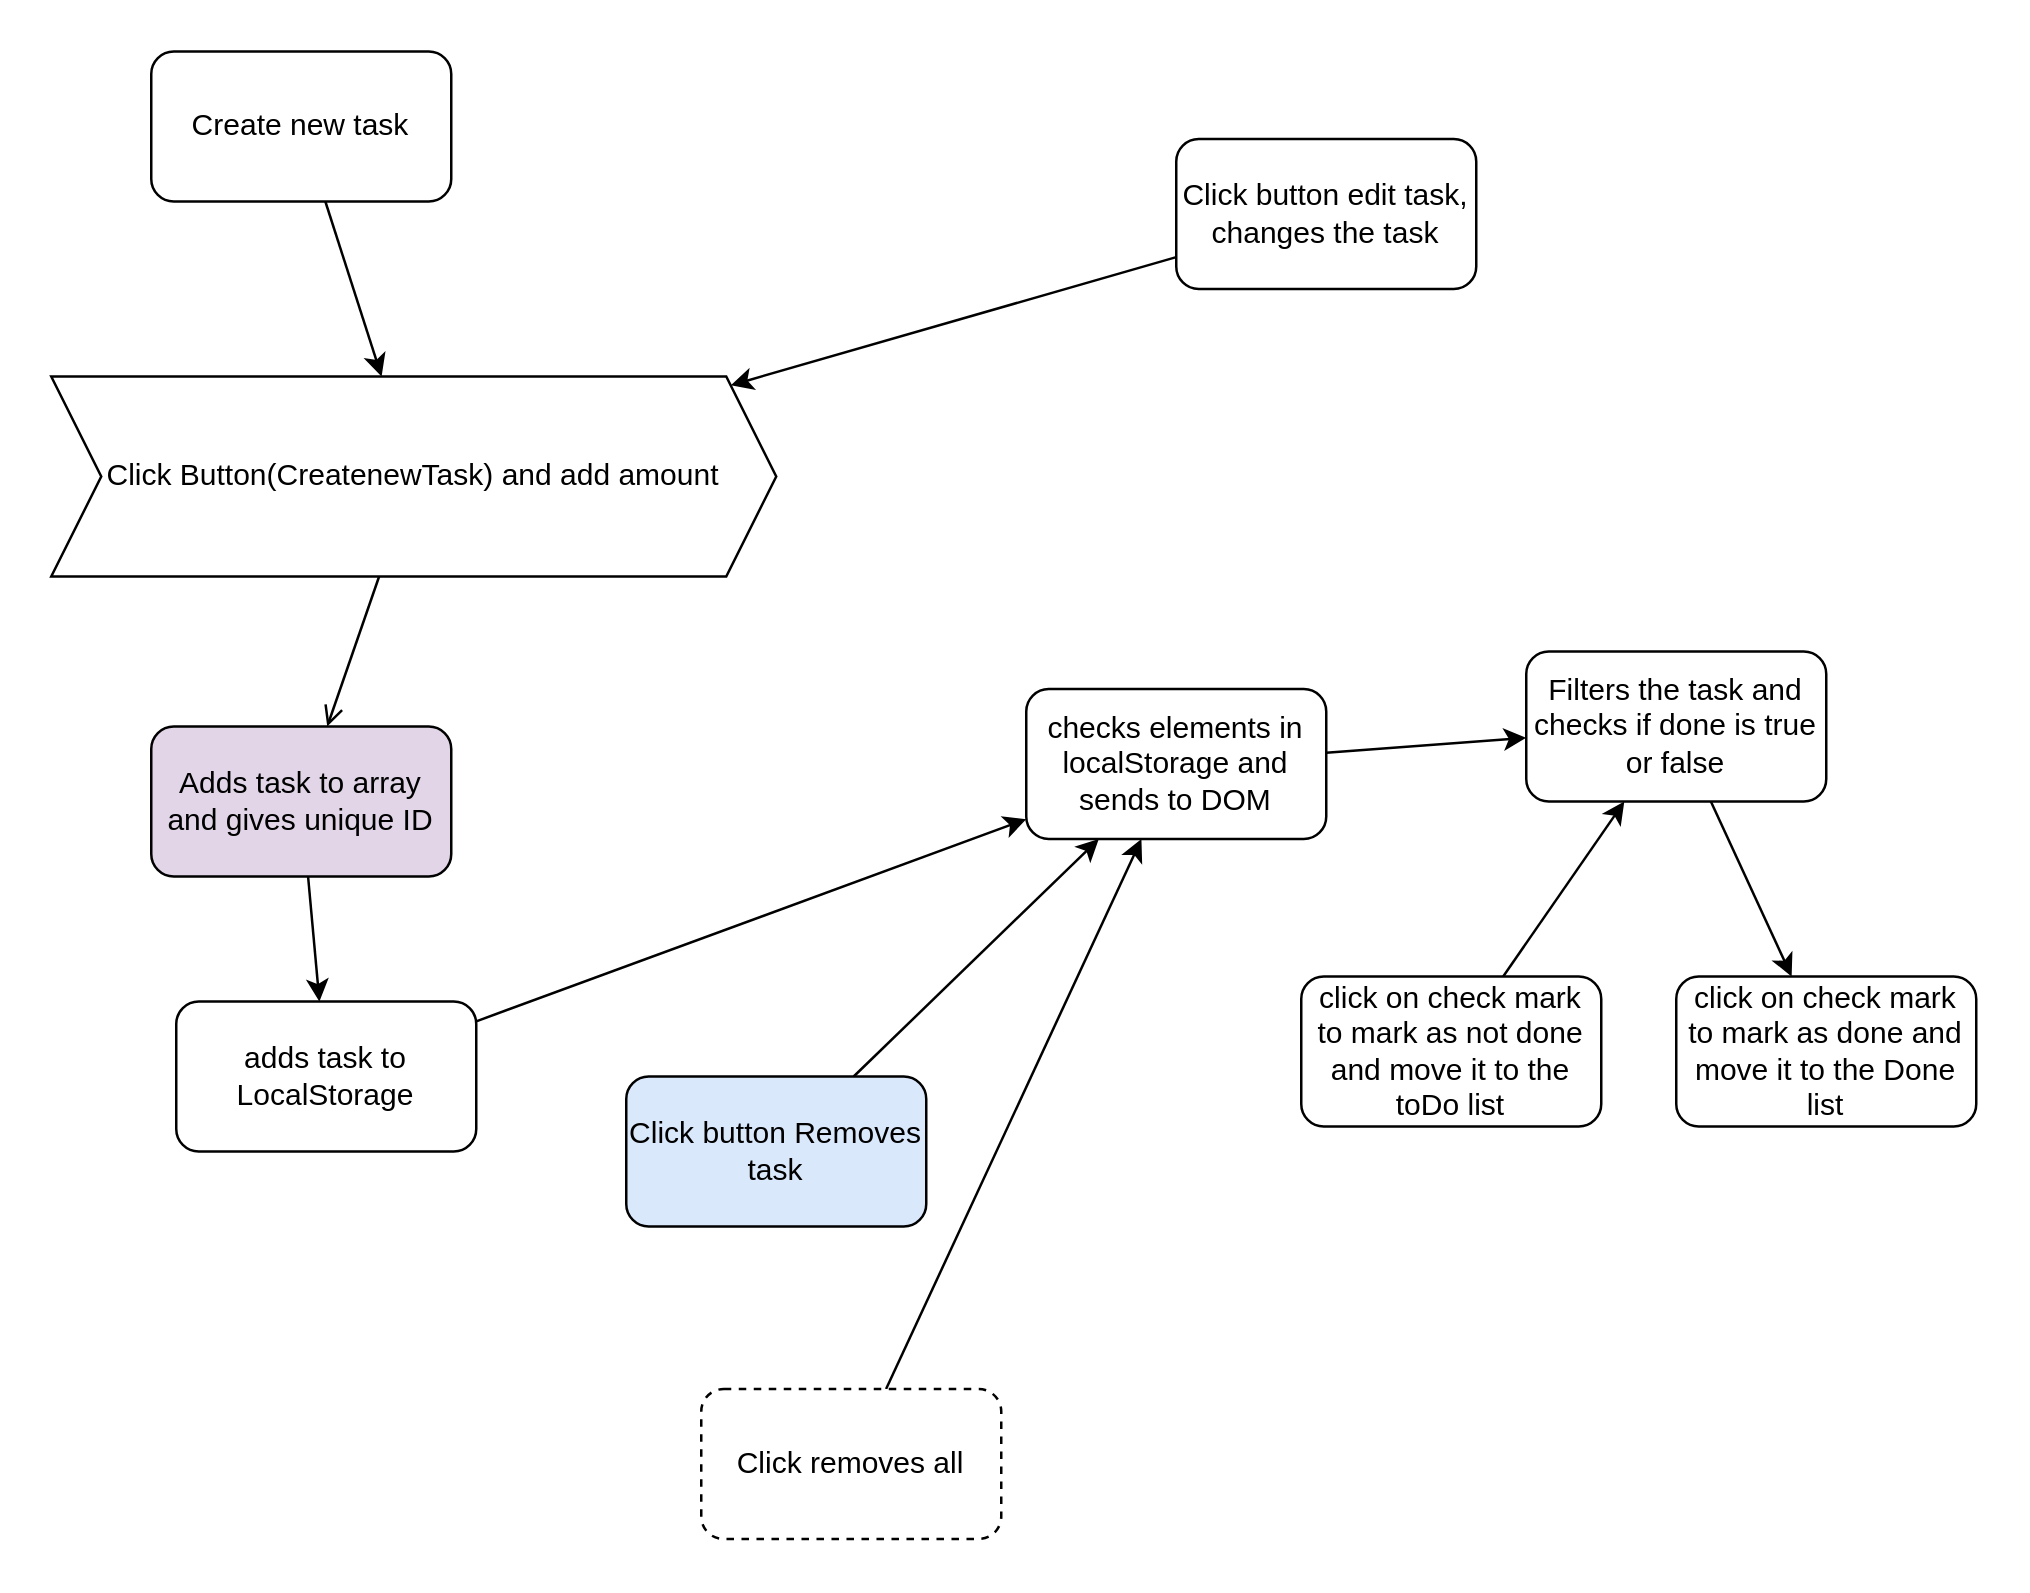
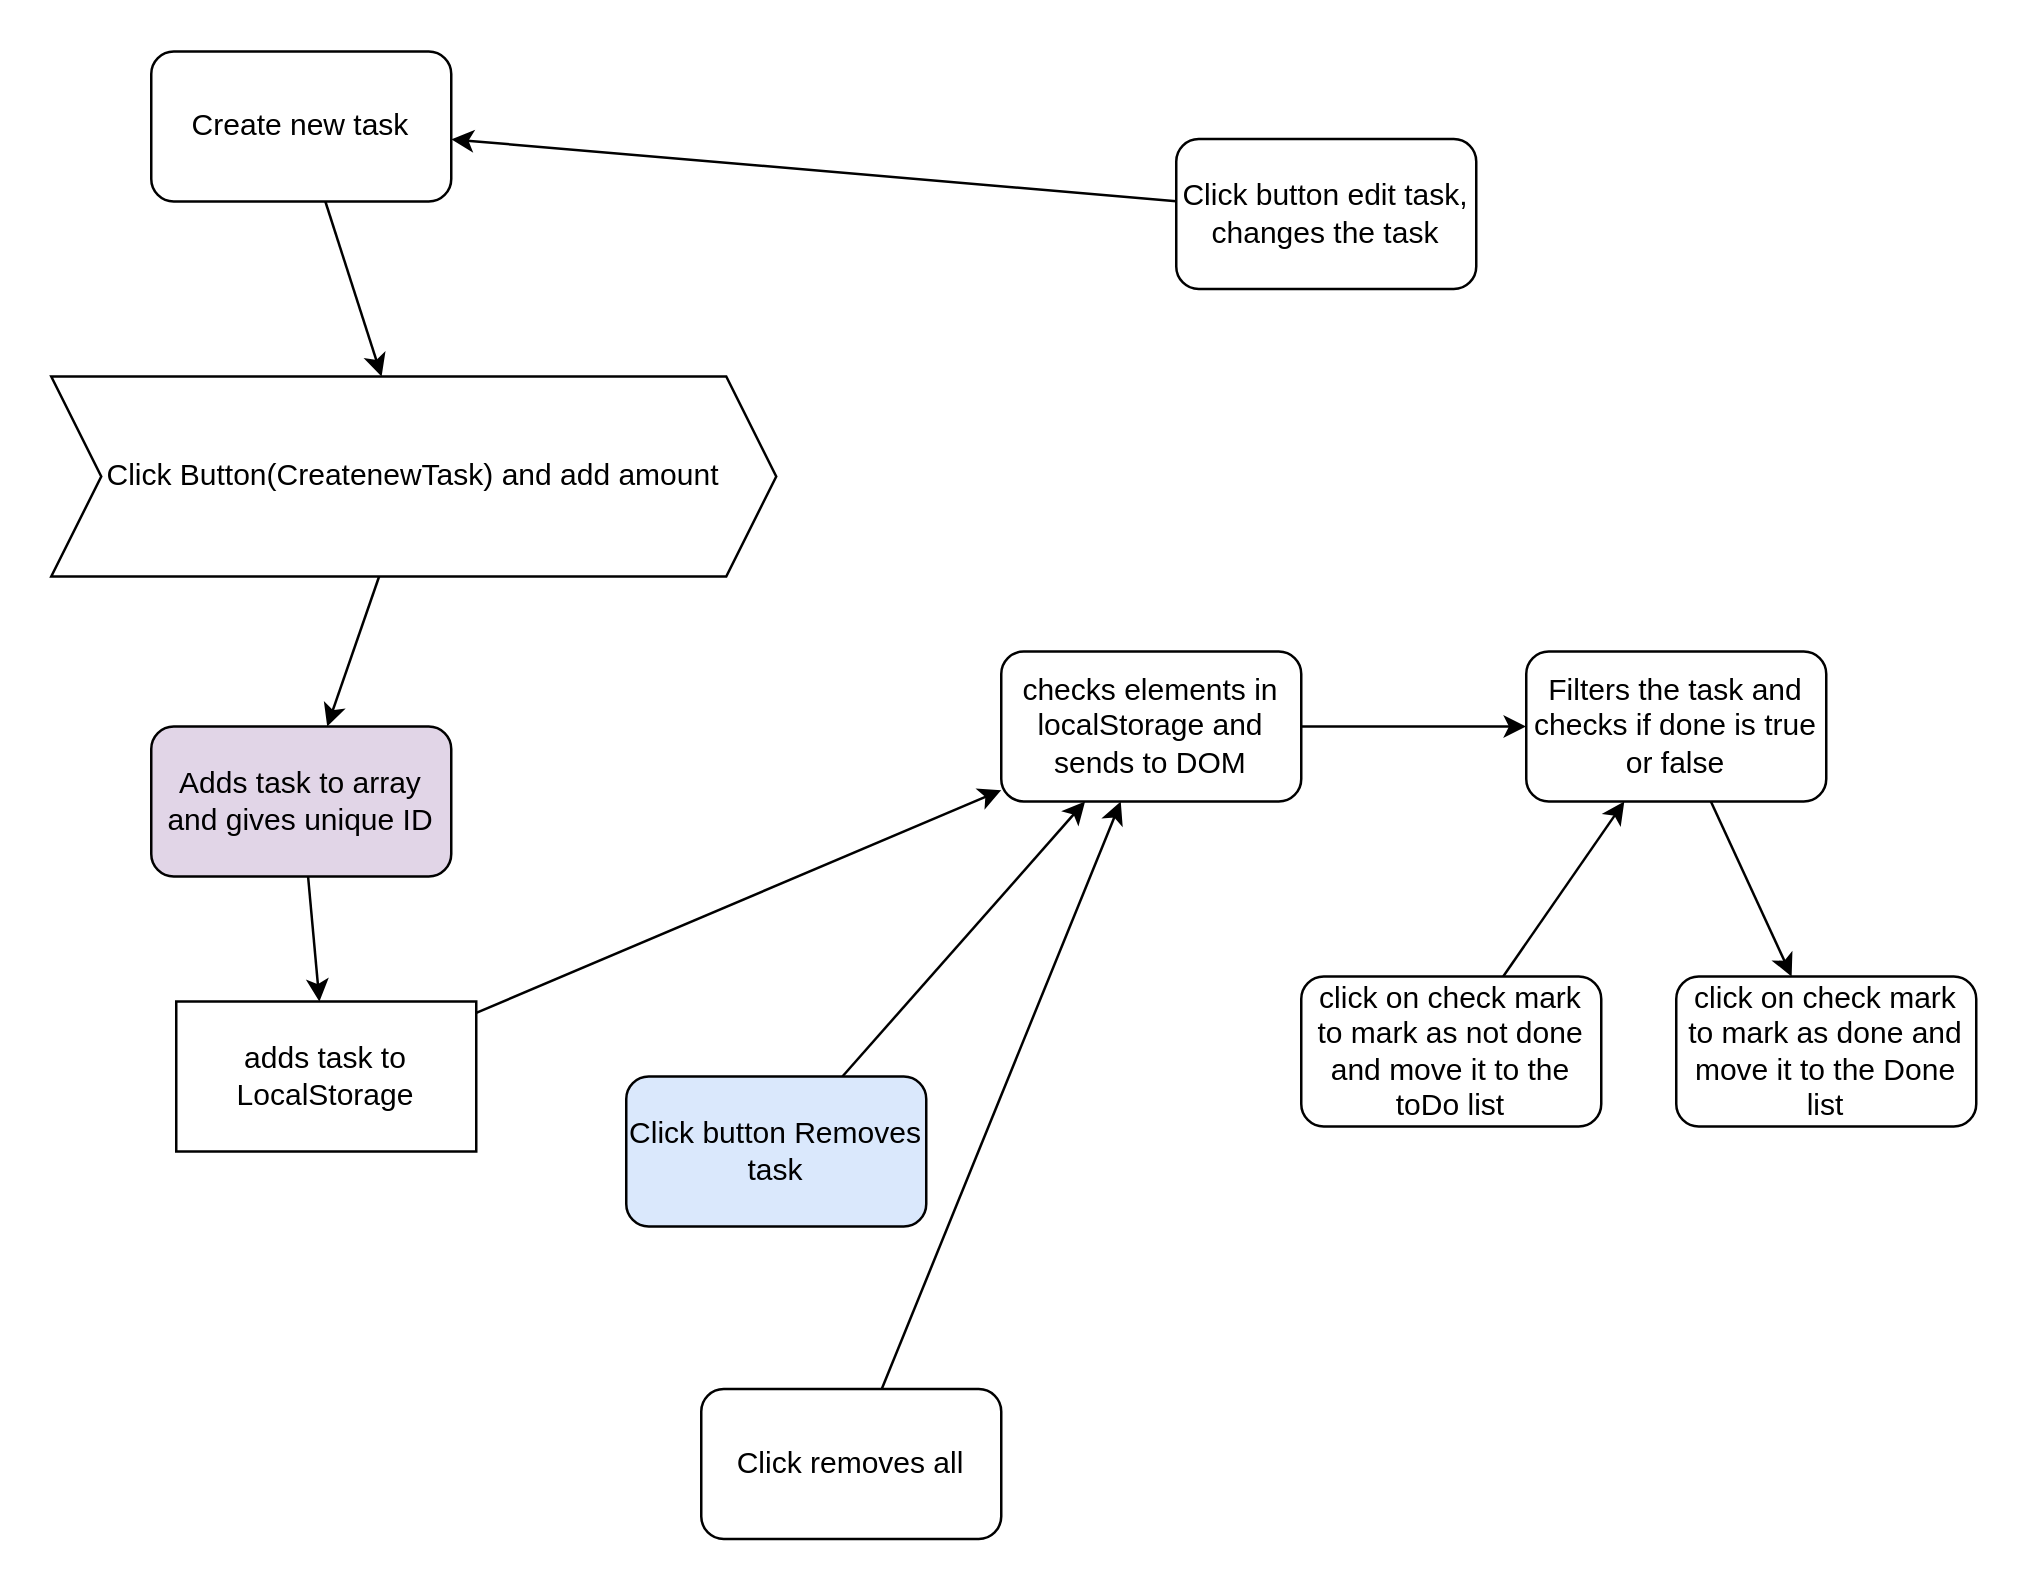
  <mxCell id="0" />
  <mxCell id="1" parent="0" />
  <mxCell id="2" value="" style="edgeStyle=none;html=1;" edge="1" parent="1" source="3" target="5"><mxGeometry relative="1" as="geometry" /></mxCell>
  <mxCell id="3" value="Create new task" style="rounded=1;whiteSpace=wrap;html=1;" vertex="1" parent="1"><mxGeometry x="60" y="20" width="120" height="60" as="geometry" /></mxCell>
- <mxCell id="4" value="" style="edgeStyle=none;html=1;endArrow=open;" edge="1" parent="1" source="5" target="7"><mxGeometry relative="1" as="geometry" /></mxCell>
+ <mxCell id="4" value="" style="edgeStyle=none;html=1;" edge="1" parent="1" source="5" target="7"><mxGeometry relative="1" as="geometry" /></mxCell>
  <mxCell id="5" value="Click Button(CreatenewTask) and add amount" style="shape=step;perimeter=stepPerimeter;whiteSpace=wrap;html=1;fixedSize=1;" vertex="1" parent="1"><mxGeometry x="20" y="150" width="290" height="80" as="geometry" /></mxCell>
  <mxCell id="6" value="" style="edgeStyle=none;html=1;" edge="1" parent="1" source="7" target="9"><mxGeometry relative="1" as="geometry" /></mxCell>
  <mxCell id="7" value="Adds task to array and gives unique ID" style="rounded=1;whiteSpace=wrap;html=1;fillColor=#e1d5e7;" vertex="1" parent="1"><mxGeometry x="60" y="290" width="120" height="60" as="geometry" /></mxCell>
  <mxCell id="8" value="" style="edgeStyle=none;html=1;" edge="1" parent="1" source="9" target="11"><mxGeometry relative="1" as="geometry" /></mxCell>
- <mxCell id="9" value="adds task to LocalStorage" style="rounded=1;whiteSpace=wrap;html=1;" vertex="1" parent="1"><mxGeometry x="70" y="400" width="120" height="60" as="geometry" /></mxCell>
+ <mxCell id="9" value="adds task to LocalStorage" style="whiteSpace=wrap;html=1;rounded=0;" vertex="1" parent="1"><mxGeometry x="70" y="400" width="120" height="60" as="geometry" /></mxCell>
  <mxCell id="10" style="edgeStyle=none;html=1;" edge="1" parent="1" source="11" target="19"><mxGeometry relative="1" as="geometry" /></mxCell>
- <mxCell id="11" value="checks elements in localStorage and sends to DOM" style="rounded=1;whiteSpace=wrap;html=1;" vertex="1" parent="1"><mxGeometry x="410" y="275" width="120" height="60" as="geometry" /></mxCell>
- <mxCell id="12" style="edgeStyle=none;html=1;" edge="1" parent="1" source="13" target="5"><mxGeometry relative="1" as="geometry" /></mxCell>
+ <mxCell id="11" value="checks elements in localStorage and sends to DOM" style="rounded=1;whiteSpace=wrap;html=1;" vertex="1" parent="1"><mxGeometry x="400" y="260" width="120" height="60" as="geometry" /></mxCell>
+ <mxCell id="12" style="edgeStyle=none;html=1;" edge="1" parent="1" source="13" target="3"><mxGeometry relative="1" as="geometry" /></mxCell>
  <mxCell id="13" value="Click button edit task, changes the task" style="rounded=1;whiteSpace=wrap;html=1;" vertex="1" parent="1"><mxGeometry x="470" y="55" width="120" height="60" as="geometry" /></mxCell>
  <mxCell id="14" style="edgeStyle=none;html=1;" edge="1" parent="1" source="15" target="11"><mxGeometry relative="1" as="geometry" /></mxCell>
  <mxCell id="15" value="Click button Removes task" style="rounded=1;whiteSpace=wrap;html=1;fillColor=#dae8fc;" vertex="1" parent="1"><mxGeometry x="250" y="430" width="120" height="60" as="geometry" /></mxCell>
  <mxCell id="16" style="edgeStyle=none;html=1;" edge="1" parent="1" source="17" target="11"><mxGeometry relative="1" as="geometry" /></mxCell>
- <mxCell id="17" value="Click removes all" style="rounded=1;whiteSpace=wrap;html=1;dashed=1;" vertex="1" parent="1"><mxGeometry x="280" y="555" width="120" height="60" as="geometry" /></mxCell>
+ <mxCell id="17" value="Click removes all" style="rounded=1;whiteSpace=wrap;html=1;" vertex="1" parent="1"><mxGeometry x="280" y="555" width="120" height="60" as="geometry" /></mxCell>
  <mxCell id="18" style="edgeStyle=none;html=1;" edge="1" parent="1" source="19" target="20"><mxGeometry relative="1" as="geometry" /></mxCell>
  <mxCell id="19" value="Filters the task and checks if done is true or false" style="rounded=1;whiteSpace=wrap;html=1;" vertex="1" parent="1"><mxGeometry x="610" y="260" width="120" height="60" as="geometry" /></mxCell>
  <mxCell id="20" value="click on check mark to mark as done and move it to the Done list" style="rounded=1;whiteSpace=wrap;html=1;" vertex="1" parent="1"><mxGeometry x="670" y="390" width="120" height="60" as="geometry" /></mxCell>
  <mxCell id="21" style="edgeStyle=none;html=1;" edge="1" parent="1" source="22" target="19"><mxGeometry relative="1" as="geometry" /></mxCell>
  <mxCell id="22" value="click on check mark to mark as not done and move it to the toDo list" style="rounded=1;whiteSpace=wrap;html=1;" vertex="1" parent="1"><mxGeometry x="520" y="390" width="120" height="60" as="geometry" /></mxCell>
